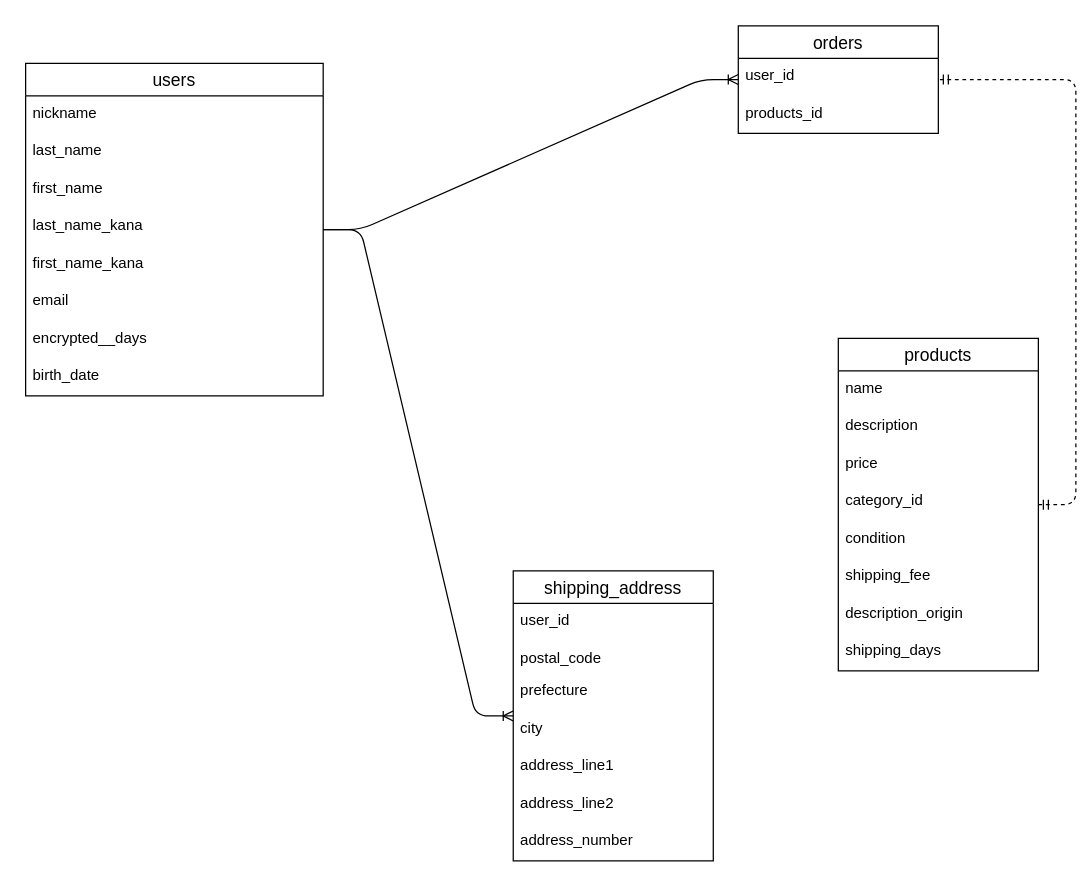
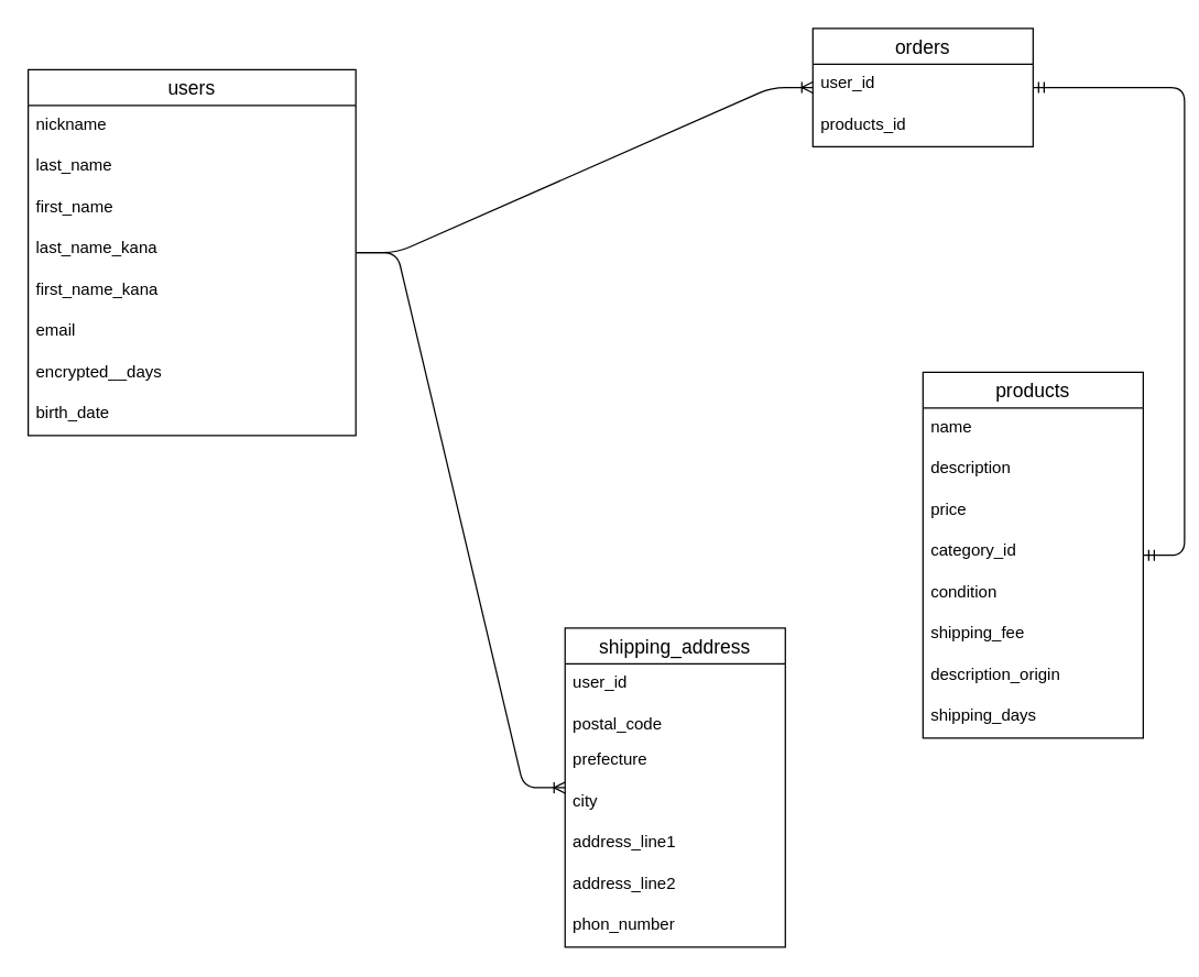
  <mxCell id="0" />
  <mxCell id="1" parent="0" />
  <mxCell id="2" value="users" style="swimlane;fontStyle=0;childLayout=stackLayout;horizontal=1;startSize=26;horizontalStack=0;resizeParent=1;resizeParentMax=0;resizeLast=0;collapsible=1;marginBottom=0;align=center;fontSize=14;" parent="1" vertex="1"><mxGeometry x="20" y="50" width="238" height="266" as="geometry" /></mxCell>
  <mxCell id="3" value="nickname" style="text;strokeColor=none;fillColor=none;spacingLeft=4;spacingRight=4;overflow=hidden;rotatable=0;points=[[0,0.5],[1,0.5]];portConstraint=eastwest;fontSize=12;" parent="2" vertex="1"><mxGeometry y="26" width="238" height="30" as="geometry" /></mxCell>
  <mxCell id="4" value="last_name" style="text;strokeColor=none;fillColor=none;spacingLeft=4;spacingRight=4;overflow=hidden;rotatable=0;points=[[0,0.5],[1,0.5]];portConstraint=eastwest;fontSize=12;" parent="2" vertex="1"><mxGeometry y="56" width="238" height="30" as="geometry" /></mxCell>
  <mxCell id="5" value="first_name" style="text;strokeColor=none;fillColor=none;spacingLeft=4;spacingRight=4;overflow=hidden;rotatable=0;points=[[0,0.5],[1,0.5]];portConstraint=eastwest;fontSize=12;" vertex="1" parent="2"><mxGeometry y="86" width="238" height="30" as="geometry" /></mxCell>
  <mxCell id="6" value="last_name_kana" style="text;strokeColor=none;fillColor=none;spacingLeft=4;spacingRight=4;overflow=hidden;rotatable=0;points=[[0,0.5],[1,0.5]];portConstraint=eastwest;fontSize=12;" vertex="1" parent="2"><mxGeometry y="116" width="238" height="30" as="geometry" /></mxCell>
  <mxCell id="7" value="first_name_kana" style="text;strokeColor=none;fillColor=none;spacingLeft=4;spacingRight=4;overflow=hidden;rotatable=0;points=[[0,0.5],[1,0.5]];portConstraint=eastwest;fontSize=12;" vertex="1" parent="2"><mxGeometry y="146" width="238" height="30" as="geometry" /></mxCell>
  <mxCell id="8" value="email" style="text;strokeColor=none;fillColor=none;spacingLeft=4;spacingRight=4;overflow=hidden;rotatable=0;points=[[0,0.5],[1,0.5]];portConstraint=eastwest;fontSize=12;" parent="2" vertex="1"><mxGeometry y="176" width="238" height="30" as="geometry" /></mxCell>
  <mxCell id="9" value="encrypted__days" style="text;strokeColor=none;fillColor=none;spacingLeft=4;spacingRight=4;overflow=hidden;rotatable=0;points=[[0,0.5],[1,0.5]];portConstraint=eastwest;fontSize=12;" parent="2" vertex="1"><mxGeometry y="206" width="238" height="30" as="geometry" /></mxCell>
  <mxCell id="10" value="birth_date&#10;" style="text;strokeColor=none;fillColor=none;spacingLeft=4;spacingRight=4;overflow=hidden;rotatable=0;points=[[0,0.5],[1,0.5]];portConstraint=eastwest;fontSize=12;" parent="2" vertex="1"><mxGeometry y="236" width="238" height="30" as="geometry" /></mxCell>
  <mxCell id="11" value="products" style="swimlane;fontStyle=0;childLayout=stackLayout;horizontal=1;startSize=26;horizontalStack=0;resizeParent=1;resizeParentMax=0;resizeLast=0;collapsible=1;marginBottom=0;align=center;fontSize=14;" parent="1" vertex="1"><mxGeometry x="670" y="270" width="160" height="266" as="geometry" /></mxCell>
  <mxCell id="12" value="name" style="text;strokeColor=none;fillColor=none;spacingLeft=4;spacingRight=4;overflow=hidden;rotatable=0;points=[[0,0.5],[1,0.5]];portConstraint=eastwest;fontSize=12;" parent="11" vertex="1"><mxGeometry y="26" width="160" height="30" as="geometry" /></mxCell>
  <mxCell id="13" value="description" style="text;strokeColor=none;fillColor=none;spacingLeft=4;spacingRight=4;overflow=hidden;rotatable=0;points=[[0,0.5],[1,0.5]];portConstraint=eastwest;fontSize=12;" parent="11" vertex="1"><mxGeometry y="56" width="160" height="30" as="geometry" /></mxCell>
  <mxCell id="14" value="price" style="text;strokeColor=none;fillColor=none;spacingLeft=4;spacingRight=4;overflow=hidden;rotatable=0;points=[[0,0.5],[1,0.5]];portConstraint=eastwest;fontSize=12;" parent="11" vertex="1"><mxGeometry y="86" width="160" height="30" as="geometry" /></mxCell>
  <mxCell id="15" value="category_id" style="text;strokeColor=none;fillColor=none;spacingLeft=4;spacingRight=4;overflow=hidden;rotatable=0;points=[[0,0.5],[1,0.5]];portConstraint=eastwest;fontSize=12;" parent="11" vertex="1"><mxGeometry y="116" width="160" height="30" as="geometry" /></mxCell>
  <mxCell id="16" value="condition" style="text;strokeColor=none;fillColor=none;spacingLeft=4;spacingRight=4;overflow=hidden;rotatable=0;points=[[0,0.5],[1,0.5]];portConstraint=eastwest;fontSize=12;" parent="11" vertex="1"><mxGeometry y="146" width="160" height="30" as="geometry" /></mxCell>
  <mxCell id="17" value="shipping_fee" style="text;strokeColor=none;fillColor=none;spacingLeft=4;spacingRight=4;overflow=hidden;rotatable=0;points=[[0,0.5],[1,0.5]];portConstraint=eastwest;fontSize=12;" parent="11" vertex="1"><mxGeometry y="176" width="160" height="30" as="geometry" /></mxCell>
  <mxCell id="18" value="description_origin" style="text;strokeColor=none;fillColor=none;spacingLeft=4;spacingRight=4;overflow=hidden;rotatable=0;points=[[0,0.5],[1,0.5]];portConstraint=eastwest;fontSize=12;" parent="11" vertex="1"><mxGeometry y="206" width="160" height="30" as="geometry" /></mxCell>
  <mxCell id="19" value="shipping_days" style="text;strokeColor=none;fillColor=none;spacingLeft=4;spacingRight=4;overflow=hidden;rotatable=0;points=[[0,0.5],[1,0.5]];portConstraint=eastwest;fontSize=12;" vertex="1" parent="11"><mxGeometry y="236" width="160" height="30" as="geometry" /></mxCell>
  <mxCell id="20" value="orders" style="swimlane;fontStyle=0;childLayout=stackLayout;horizontal=1;startSize=26;horizontalStack=0;resizeParent=1;resizeParentMax=0;resizeLast=0;collapsible=1;marginBottom=0;align=center;fontSize=14;" parent="1" vertex="1"><mxGeometry x="590" y="20" width="160" height="86" as="geometry" /></mxCell>
  <mxCell id="21" value="user_id" style="text;strokeColor=none;fillColor=none;spacingLeft=4;spacingRight=4;overflow=hidden;rotatable=0;points=[[0,0.5],[1,0.5]];portConstraint=eastwest;fontSize=12;" parent="20" vertex="1"><mxGeometry y="26" width="160" height="30" as="geometry" /></mxCell>
  <mxCell id="22" value="products_id" style="text;strokeColor=none;fillColor=none;spacingLeft=4;spacingRight=4;overflow=hidden;rotatable=0;points=[[0,0.5],[1,0.5]];portConstraint=eastwest;fontSize=12;" parent="20" vertex="1"><mxGeometry y="56" width="160" height="30" as="geometry" /></mxCell>
  <mxCell id="23" style="edgeStyle=none;html=1;" parent="1" edge="1"><mxGeometry relative="1" as="geometry"><mxPoint x="540" y="390" as="sourcePoint" /><mxPoint x="540" y="390" as="targetPoint" /><Array as="points"><mxPoint x="540" y="390" /></Array></mxGeometry></mxCell>
  <mxCell id="24" value="shipping_address" style="swimlane;fontStyle=0;childLayout=stackLayout;horizontal=1;startSize=26;horizontalStack=0;resizeParent=1;resizeParentMax=0;resizeLast=0;collapsible=1;marginBottom=0;align=center;fontSize=14;" vertex="1" parent="1"><mxGeometry x="410" y="456" width="160" height="232" as="geometry" /></mxCell>
  <mxCell id="25" value="user_id" style="text;strokeColor=none;fillColor=none;spacingLeft=4;spacingRight=4;overflow=hidden;rotatable=0;points=[[0,0.5],[1,0.5]];portConstraint=eastwest;fontSize=12;" vertex="1" parent="24"><mxGeometry y="26" width="160" height="30" as="geometry" /></mxCell>
  <mxCell id="26" value="postal_code" style="text;strokeColor=none;fillColor=none;spacingLeft=4;spacingRight=4;overflow=hidden;rotatable=0;points=[[0,0.5],[1,0.5]];portConstraint=eastwest;fontSize=12;" vertex="1" parent="24"><mxGeometry y="56" width="160" height="26" as="geometry" /></mxCell>
  <mxCell id="27" value="prefecture" style="text;strokeColor=none;fillColor=none;spacingLeft=4;spacingRight=4;overflow=hidden;rotatable=0;points=[[0,0.5],[1,0.5]];portConstraint=eastwest;fontSize=12;" vertex="1" parent="24"><mxGeometry y="82" width="160" height="30" as="geometry" /></mxCell>
  <mxCell id="28" value="city" style="text;strokeColor=none;fillColor=none;spacingLeft=4;spacingRight=4;overflow=hidden;rotatable=0;points=[[0,0.5],[1,0.5]];portConstraint=eastwest;fontSize=12;" vertex="1" parent="24"><mxGeometry y="112" width="160" height="30" as="geometry" /></mxCell>
  <mxCell id="29" value="address_line1" style="text;strokeColor=none;fillColor=none;spacingLeft=4;spacingRight=4;overflow=hidden;rotatable=0;points=[[0,0.5],[1,0.5]];portConstraint=eastwest;fontSize=12;" vertex="1" parent="24"><mxGeometry y="142" width="160" height="30" as="geometry" /></mxCell>
  <mxCell id="30" value="address_line2" style="text;strokeColor=none;fillColor=none;spacingLeft=4;spacingRight=4;overflow=hidden;rotatable=0;points=[[0,0.5],[1,0.5]];portConstraint=eastwest;fontSize=12;" vertex="1" parent="24"><mxGeometry y="172" width="160" height="30" as="geometry" /></mxCell>
- <mxCell id="31" value="address_number" style="text;strokeColor=none;fillColor=none;spacingLeft=4;spacingRight=4;overflow=hidden;rotatable=0;points=[[0,0.5],[1,0.5]];portConstraint=eastwest;fontSize=12;" vertex="1" parent="24"><mxGeometry y="202" width="160" height="30" as="geometry" /></mxCell>
+ <mxCell id="31" value="phon_number" style="text;strokeColor=none;fillColor=none;spacingLeft=4;spacingRight=4;overflow=hidden;rotatable=0;points=[[0,0.5],[1,0.5]];portConstraint=eastwest;fontSize=12;" vertex="1" parent="24"><mxGeometry y="202" width="160" height="30" as="geometry" /></mxCell>
  <mxCell id="32" value="" style="edgeStyle=entityRelationEdgeStyle;fontSize=12;html=1;endArrow=ERoneToMany;" edge="1" parent="1" source="2" target="20"><mxGeometry width="100" height="100" relative="1" as="geometry"><mxPoint x="490" y="380" as="sourcePoint" /><mxPoint x="590" y="280" as="targetPoint" /></mxGeometry></mxCell>
  <mxCell id="33" value="" style="edgeStyle=entityRelationEdgeStyle;fontSize=12;html=1;endArrow=ERoneToMany;" edge="1" parent="1" source="2" target="24"><mxGeometry width="100" height="100" relative="1" as="geometry"><mxPoint x="280" y="250" as="sourcePoint" /><mxPoint x="400" y="340" as="targetPoint" /></mxGeometry></mxCell>
- <mxCell id="34" value="" style="edgeStyle=entityRelationEdgeStyle;fontSize=12;html=1;endArrow=ERmandOne;startArrow=ERmandOne;dashed=1;" edge="1" parent="1" source="11" target="20"><mxGeometry width="100" height="100" relative="1" as="geometry"><mxPoint x="490" y="380" as="sourcePoint" /><mxPoint x="590" y="280" as="targetPoint" /></mxGeometry></mxCell>
+ <mxCell id="34" value="" style="edgeStyle=entityRelationEdgeStyle;fontSize=12;html=1;endArrow=ERmandOne;startArrow=ERmandOne;" edge="1" parent="1" source="11" target="20"><mxGeometry width="100" height="100" relative="1" as="geometry"><mxPoint x="490" y="380" as="sourcePoint" /><mxPoint x="590" y="280" as="targetPoint" /></mxGeometry></mxCell>
